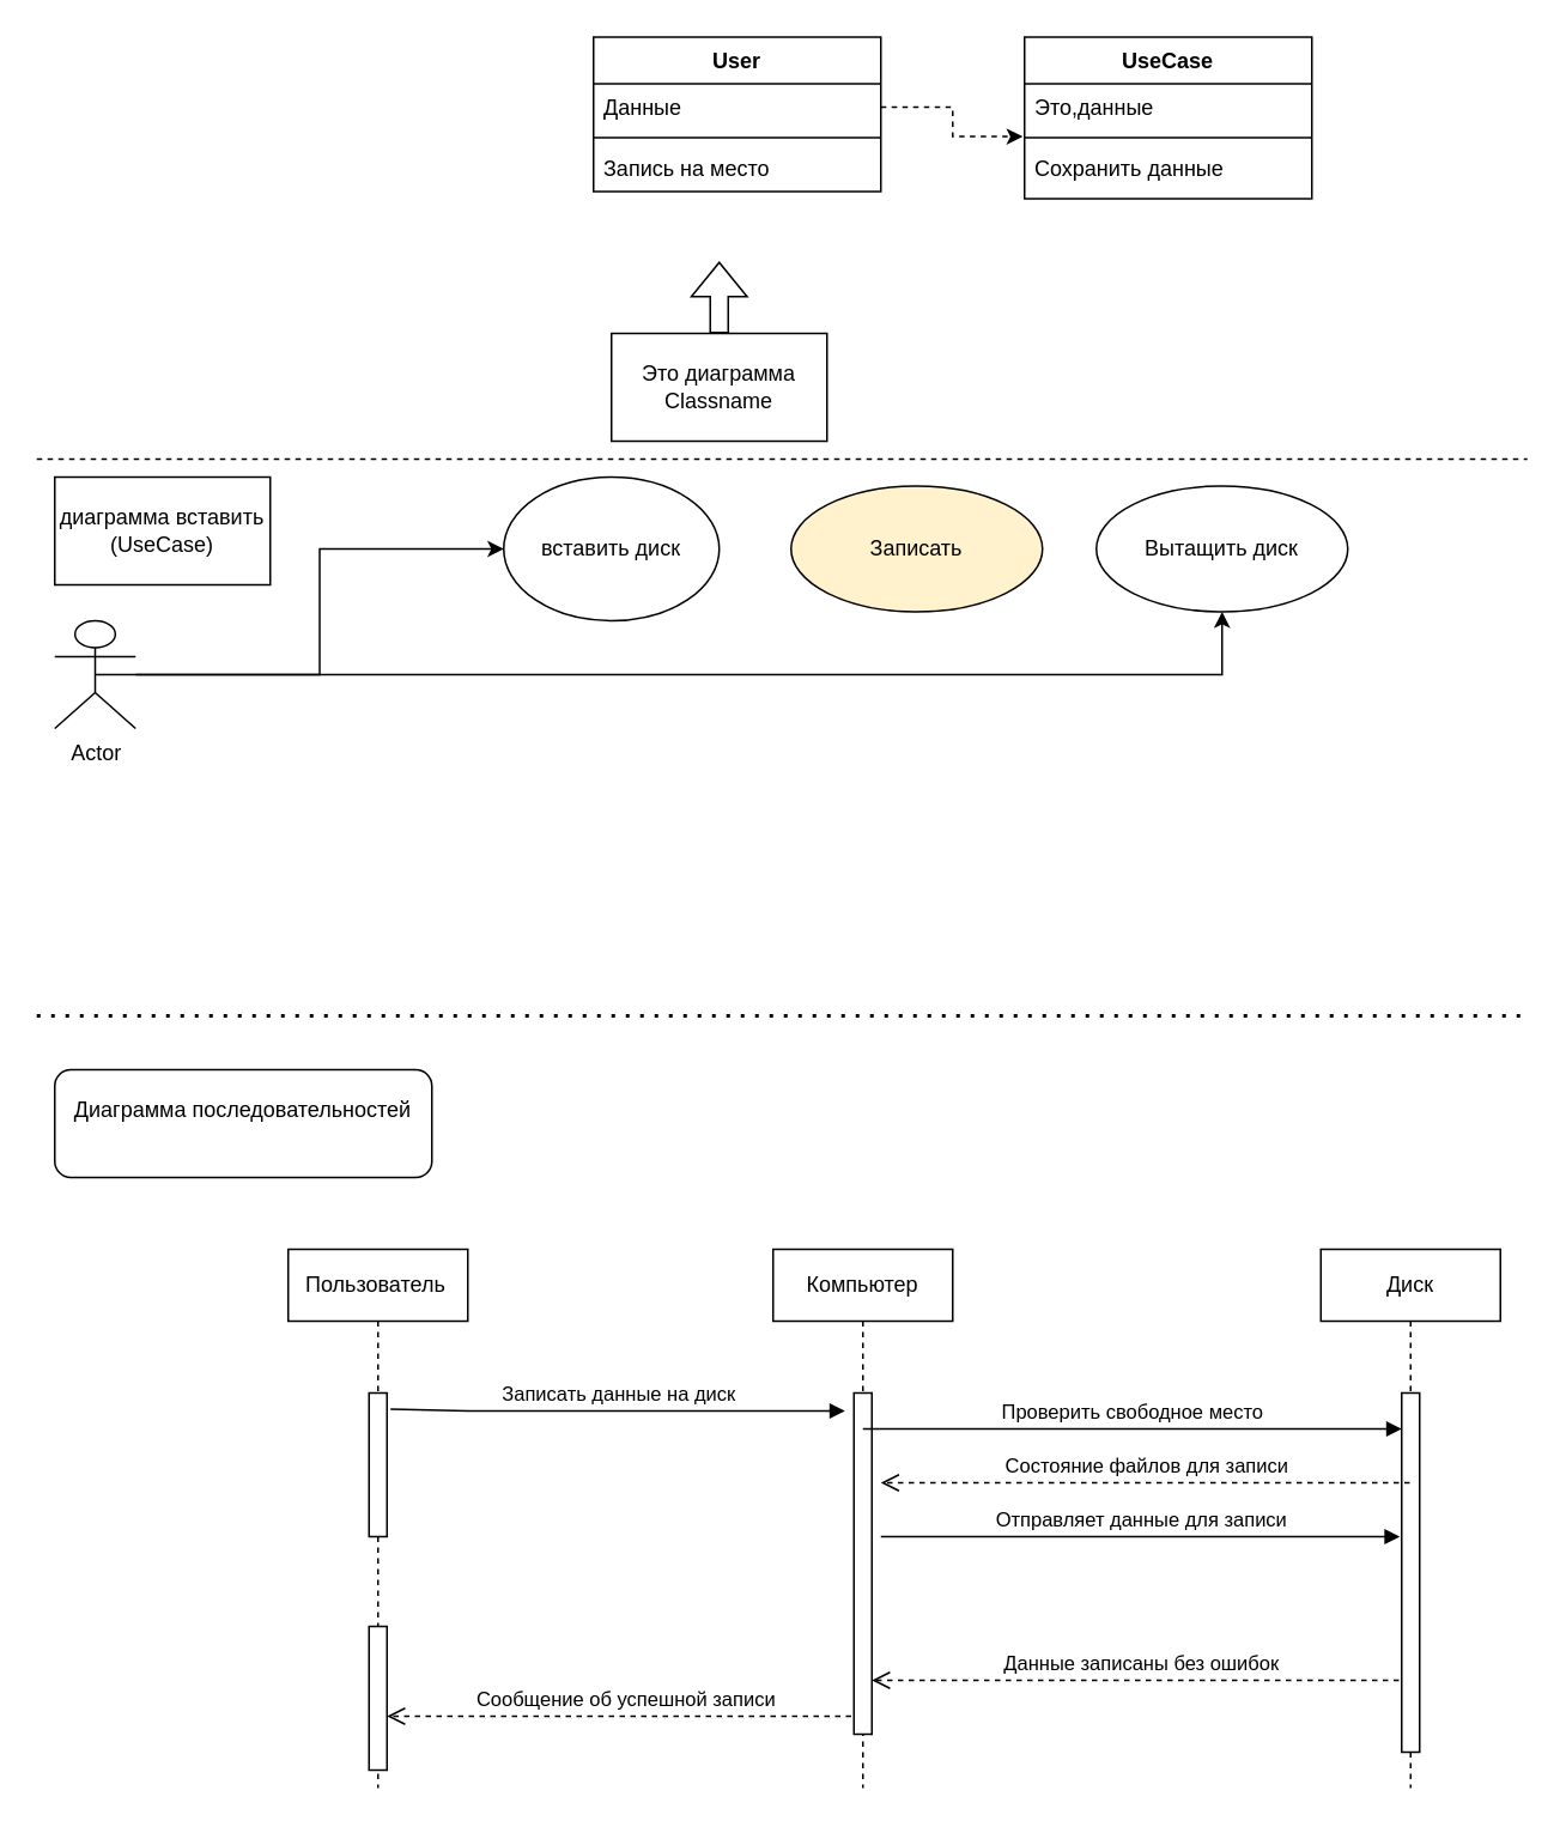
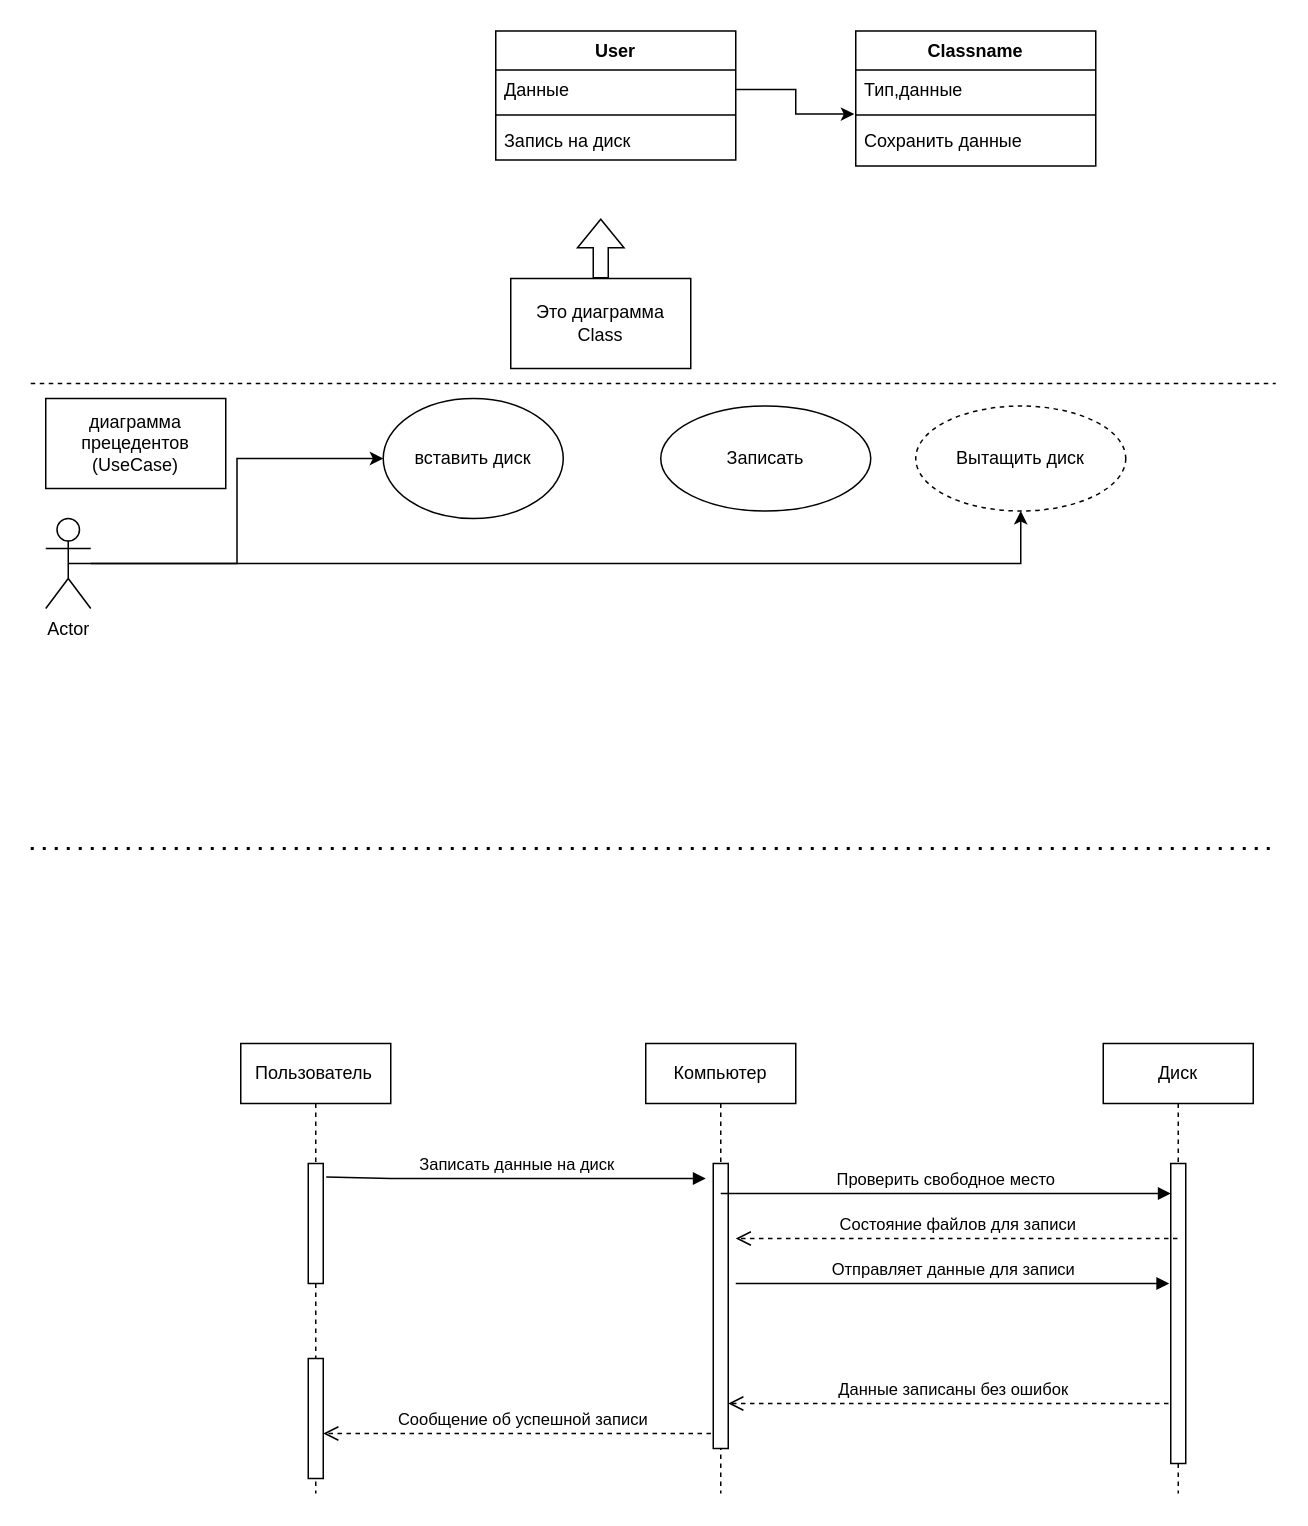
  <mxCell id="0" />
  <mxCell id="1" parent="0" />
  <mxCell id="2" value="User" style="swimlane;fontStyle=1;align=center;verticalAlign=top;childLayout=stackLayout;horizontal=1;startSize=26;horizontalStack=0;resizeParent=1;resizeParentMax=0;resizeLast=0;collapsible=1;marginBottom=0;" vertex="1" parent="1"><mxGeometry x="330" y="20" width="160" height="86" as="geometry" /></mxCell>
  <mxCell id="3" value="Данные" style="text;strokeColor=none;fillColor=none;align=left;verticalAlign=top;spacingLeft=4;spacingRight=4;overflow=hidden;rotatable=0;points=[[0,0.5],[1,0.5]];portConstraint=eastwest;" vertex="1" parent="2"><mxGeometry y="26" width="160" height="26" as="geometry" /></mxCell>
  <mxCell id="4" value="" style="line;strokeWidth=1;fillColor=none;align=left;verticalAlign=middle;spacingTop=-1;spacingLeft=3;spacingRight=3;rotatable=0;labelPosition=right;points=[];portConstraint=eastwest;strokeColor=inherit;" vertex="1" parent="2"><mxGeometry y="52" width="160" height="8" as="geometry" /></mxCell>
- <mxCell id="5" value="Запись на место" style="text;strokeColor=none;fillColor=none;align=left;verticalAlign=top;spacingLeft=4;spacingRight=4;overflow=hidden;rotatable=0;points=[[0,0.5],[1,0.5]];portConstraint=eastwest;" vertex="1" parent="2"><mxGeometry y="60" width="160" height="26" as="geometry" /></mxCell>
- <mxCell id="6" value="UseCase" style="swimlane;fontStyle=1;align=center;verticalAlign=top;childLayout=stackLayout;horizontal=1;startSize=26;horizontalStack=0;resizeParent=1;resizeParentMax=0;resizeLast=0;collapsible=1;marginBottom=0;" vertex="1" parent="1"><mxGeometry x="570" y="20" width="160" height="90" as="geometry" /></mxCell>
- <mxCell id="7" value="Это,данные" style="text;strokeColor=none;fillColor=none;align=left;verticalAlign=top;spacingLeft=4;spacingRight=4;overflow=hidden;rotatable=0;points=[[0,0.5],[1,0.5]];portConstraint=eastwest;" vertex="1" parent="6"><mxGeometry y="26" width="160" height="26" as="geometry" /></mxCell>
+ <mxCell id="5" value="Запись на диск" style="text;strokeColor=none;fillColor=none;align=left;verticalAlign=top;spacingLeft=4;spacingRight=4;overflow=hidden;rotatable=0;points=[[0,0.5],[1,0.5]];portConstraint=eastwest;" vertex="1" parent="2"><mxGeometry y="60" width="160" height="26" as="geometry" /></mxCell>
+ <mxCell id="6" value="Classname" style="swimlane;fontStyle=1;align=center;verticalAlign=top;childLayout=stackLayout;horizontal=1;startSize=26;horizontalStack=0;resizeParent=1;resizeParentMax=0;resizeLast=0;collapsible=1;marginBottom=0;" vertex="1" parent="1"><mxGeometry x="570" y="20" width="160" height="90" as="geometry" /></mxCell>
+ <mxCell id="7" value="Тип,данные" style="text;strokeColor=none;fillColor=none;align=left;verticalAlign=top;spacingLeft=4;spacingRight=4;overflow=hidden;rotatable=0;points=[[0,0.5],[1,0.5]];portConstraint=eastwest;" vertex="1" parent="6"><mxGeometry y="26" width="160" height="26" as="geometry" /></mxCell>
  <mxCell id="8" value="" style="line;strokeWidth=1;fillColor=none;align=left;verticalAlign=middle;spacingTop=-1;spacingLeft=3;spacingRight=3;rotatable=0;labelPosition=right;points=[];portConstraint=eastwest;strokeColor=inherit;" vertex="1" parent="6"><mxGeometry y="52" width="160" height="8" as="geometry" /></mxCell>
  <mxCell id="9" value="Сохранить данные" style="text;strokeColor=none;fillColor=none;align=left;verticalAlign=top;spacingLeft=4;spacingRight=4;overflow=hidden;rotatable=0;points=[[0,0.5],[1,0.5]];portConstraint=eastwest;" vertex="1" parent="6"><mxGeometry y="60" width="160" height="30" as="geometry" /></mxCell>
- <mxCell id="10" style="edgeStyle=orthogonalEdgeStyle;rounded=0;orthogonalLoop=1;jettySize=auto;html=1;entryX=-0.006;entryY=-0.154;entryDx=0;entryDy=0;entryPerimeter=0;dashed=1;" edge="1" parent="1" source="3" target="9"><mxGeometry relative="1" as="geometry" /></mxCell>
- <mxCell id="11" value="Это диаграмма Classname" style="rounded=0;whiteSpace=wrap;html=1;" vertex="1" parent="1"><mxGeometry x="340" y="185" width="120" height="60" as="geometry" /></mxCell>
+ <mxCell id="10" style="edgeStyle=orthogonalEdgeStyle;rounded=0;orthogonalLoop=1;jettySize=auto;html=1;entryX=-0.006;entryY=-0.154;entryDx=0;entryDy=0;entryPerimeter=0;" edge="1" parent="1" source="3" target="9"><mxGeometry relative="1" as="geometry" /></mxCell>
+ <mxCell id="11" value="Это диаграмма Class" style="rounded=0;whiteSpace=wrap;html=1;" vertex="1" parent="1"><mxGeometry x="340" y="185" width="120" height="60" as="geometry" /></mxCell>
  <mxCell id="12" value="" style="shape=flexArrow;endArrow=classic;html=1;rounded=0;" edge="1" parent="1"><mxGeometry width="50" height="50" relative="1" as="geometry"><mxPoint x="400" y="185" as="sourcePoint" /><mxPoint x="400" y="145" as="targetPoint" /></mxGeometry></mxCell>
- <mxCell id="13" value="диаграмма вставить (UseCase)" style="rounded=0;whiteSpace=wrap;html=1;" vertex="1" parent="1"><mxGeometry x="30" y="265" width="120" height="60" as="geometry" /></mxCell>
+ <mxCell id="13" value="диаграмма прецедентов (UseCase)" style="rounded=0;whiteSpace=wrap;html=1;" vertex="1" parent="1"><mxGeometry x="30" y="265" width="120" height="60" as="geometry" /></mxCell>
  <mxCell id="14" value="" style="endArrow=none;dashed=1;html=1;rounded=0;" edge="1" parent="1"><mxGeometry width="50" height="50" relative="1" as="geometry"><mxPoint y="255" as="sourcePoint" x="20" /><mxPoint x="850" y="255" as="targetPoint" /></mxGeometry></mxCell>
  <mxCell id="15" style="edgeStyle=orthogonalEdgeStyle;rounded=0;orthogonalLoop=1;jettySize=auto;html=1;exitX=0.5;exitY=0.5;exitDx=0;exitDy=0;exitPerimeter=0;entryX=0;entryY=0.5;entryDx=0;entryDy=0;" edge="1" parent="1" source="17" target="18"><mxGeometry relative="1" as="geometry"><mxPoint x="130" y="455" as="targetPoint" /></mxGeometry></mxCell>
  <mxCell id="16" style="edgeStyle=orthogonalEdgeStyle;rounded=0;orthogonalLoop=1;jettySize=auto;html=1;entryX=0.5;entryY=1;entryDx=0;entryDy=0;" edge="1" parent="1" source="17" target="35"><mxGeometry relative="1" as="geometry" /></mxCell>
- <mxCell id="17" value="Actor" style="shape=umlActor;verticalLabelPosition=bottom;verticalAlign=top;html=1;outlineConnect=0;" vertex="1" parent="1"><mxGeometry x="30" y="345" width="45" height="60" as="geometry" /></mxCell>
- <mxCell id="18" value="вставить диск" style="ellipse;whiteSpace=wrap;html=1;" vertex="1" parent="1"><mxGeometry x="280" y="265" width="120" height="80" as="geometry" /></mxCell>
+ <mxCell id="17" value="Actor" style="shape=umlActor;verticalLabelPosition=bottom;verticalAlign=top;html=1;outlineConnect=0;" vertex="1" parent="1"><mxGeometry x="30" y="345" width="30" height="60" as="geometry" /></mxCell>
+ <mxCell id="18" value="вставить диск" style="ellipse;whiteSpace=wrap;html=1;" vertex="1" parent="1"><mxGeometry x="255" y="265" width="120" height="80" as="geometry" /></mxCell>
  <mxCell id="19" value="" style="endArrow=none;dashed=1;html=1;dashPattern=1 3;strokeWidth=2;rounded=0;" edge="1" parent="1"><mxGeometry width="50" height="50" relative="1" as="geometry"><mxPoint y="565" as="sourcePoint" x="20" /><mxPoint x="850" y="565" as="targetPoint" /></mxGeometry></mxCell>
  <mxCell id="20" value="Пользователь&lt;span style=&quot;white-space: pre;&quot;&gt;&#09;&lt;/span&gt;" style="shape=umlLifeline;perimeter=lifelinePerimeter;whiteSpace=wrap;html=1;container=1;collapsible=0;recursiveResize=0;outlineConnect=0;" vertex="1" parent="1"><mxGeometry x="160" y="695" width="100" height="300" as="geometry" /></mxCell>
  <mxCell id="21" value="" style="html=1;points=[];perimeter=orthogonalPerimeter;" vertex="1" parent="20"><mxGeometry x="45" y="80" width="10" height="80" as="geometry" /></mxCell>
  <mxCell id="22" value="" style="html=1;points=[];perimeter=orthogonalPerimeter;" vertex="1" parent="20"><mxGeometry x="45" y="210" width="10" height="80" as="geometry" /></mxCell>
  <mxCell id="23" value="Сообщение об успешной записи" style="html=1;verticalAlign=bottom;endArrow=open;dashed=1;endSize=8;rounded=0;" edge="1" parent="20" source="24"><mxGeometry relative="1" as="geometry"><mxPoint x="135" y="260" as="sourcePoint" /><mxPoint x="55" y="260" as="targetPoint" /></mxGeometry></mxCell>
  <mxCell id="24" value="Компьютер" style="shape=umlLifeline;perimeter=lifelinePerimeter;whiteSpace=wrap;html=1;container=1;collapsible=0;recursiveResize=0;outlineConnect=0;" vertex="1" parent="1"><mxGeometry x="430" y="695" width="100" height="300" as="geometry" /></mxCell>
  <mxCell id="25" value="" style="html=1;points=[];perimeter=orthogonalPerimeter;" vertex="1" parent="24"><mxGeometry x="45" y="80" width="10" height="190" as="geometry" /></mxCell>
  <mxCell id="26" value="Данные записаны без ошибок" style="html=1;verticalAlign=bottom;endArrow=open;dashed=1;endSize=8;rounded=0;" edge="1" parent="24" source="27"><mxGeometry relative="1" as="geometry"><mxPoint x="135" y="240" as="sourcePoint" /><mxPoint x="55" y="240" as="targetPoint" /></mxGeometry></mxCell>
  <mxCell id="27" value="Диск" style="shape=umlLifeline;perimeter=lifelinePerimeter;whiteSpace=wrap;html=1;container=1;collapsible=0;recursiveResize=0;outlineConnect=0;" vertex="1" parent="1"><mxGeometry x="735" y="695" width="100" height="300" as="geometry" /></mxCell>
  <mxCell id="28" value="" style="html=1;points=[];perimeter=orthogonalPerimeter;" vertex="1" parent="27"><mxGeometry x="45" y="80" width="10" height="200" as="geometry" /></mxCell>
  <mxCell id="29" value="Записать данные на диск" style="html=1;verticalAlign=bottom;endArrow=block;rounded=0;exitX=1.2;exitY=0.113;exitDx=0;exitDy=0;exitPerimeter=0;" edge="1" parent="1" source="21"><mxGeometry width="80" relative="1" as="geometry"><mxPoint x="220" y="785" as="sourcePoint" /><mxPoint x="470" y="785" as="targetPoint" /><Array as="points"><mxPoint x="260" y="785" /><mxPoint x="420" y="785" /></Array></mxGeometry></mxCell>
- <mxCell id="30" value="&lt;div&gt;Диаграмма последовательностей&lt;/div&gt;&lt;div&gt;&lt;br&gt;&lt;/div&gt;" style="rounded=1;whiteSpace=wrap;html=1;" vertex="1" parent="1"><mxGeometry x="30" y="595" width="210" height="60" as="geometry" /></mxCell>
  <mxCell id="31" value="Проверить свободное место" style="html=1;verticalAlign=bottom;endArrow=block;rounded=0;" edge="1" parent="1" target="28"><mxGeometry width="80" relative="1" as="geometry"><mxPoint x="480" y="795" as="sourcePoint" /><mxPoint x="690" y="795" as="targetPoint" /></mxGeometry></mxCell>
  <mxCell id="32" value="Состояние файлов для записи" style="html=1;verticalAlign=bottom;endArrow=open;dashed=1;endSize=8;rounded=0;" edge="1" parent="1" source="27"><mxGeometry relative="1" as="geometry"><mxPoint x="410" y="795" as="sourcePoint" /><mxPoint x="490" y="825" as="targetPoint" /></mxGeometry></mxCell>
  <mxCell id="33" value="Отправляет данные для записи" style="html=1;verticalAlign=bottom;endArrow=block;rounded=0;entryX=-0.1;entryY=0.4;entryDx=0;entryDy=0;entryPerimeter=0;" edge="1" parent="1" target="28"><mxGeometry width="80" relative="1" as="geometry"><mxPoint x="490" y="855" as="sourcePoint" /><mxPoint x="555" y="855" as="targetPoint" /></mxGeometry></mxCell>
- <mxCell id="34" value="Записать" style="ellipse;whiteSpace=wrap;html=1;fillColor=#fff2cc;" vertex="1" parent="1"><mxGeometry x="440" y="270" width="140" height="70" as="geometry" /></mxCell>
- <mxCell id="35" value="&lt;div&gt;Вытащить диск&lt;/div&gt;" style="ellipse;whiteSpace=wrap;html=1;" vertex="1" parent="1"><mxGeometry x="610" y="270" width="140" height="70" as="geometry" /></mxCell>
+ <mxCell id="34" value="Записать" style="ellipse;whiteSpace=wrap;html=1;" vertex="1" parent="1"><mxGeometry x="440" y="270" width="140" height="70" as="geometry" /></mxCell>
+ <mxCell id="35" value="&lt;div&gt;Вытащить диск&lt;/div&gt;" style="ellipse;whiteSpace=wrap;html=1;dashed=1;" vertex="1" parent="1"><mxGeometry x="610" y="270" width="140" height="70" as="geometry" /></mxCell>
